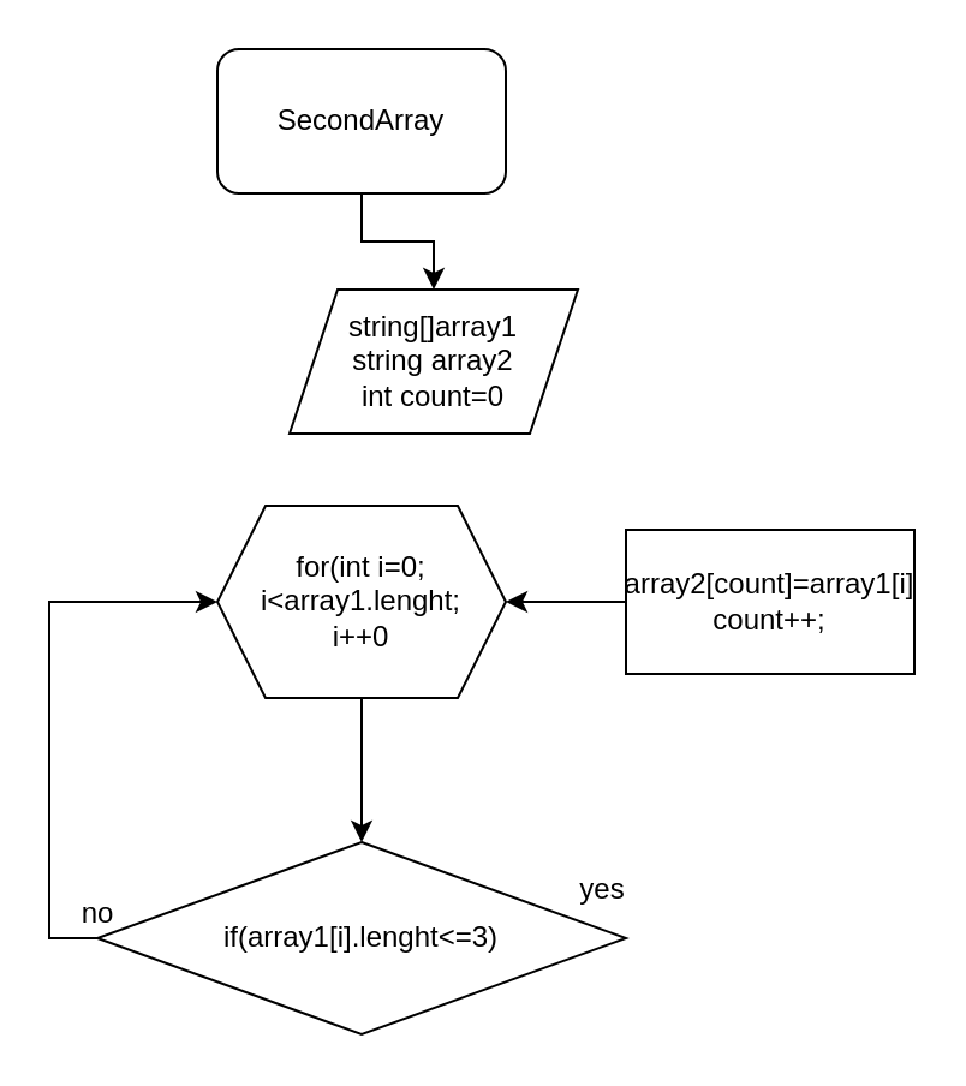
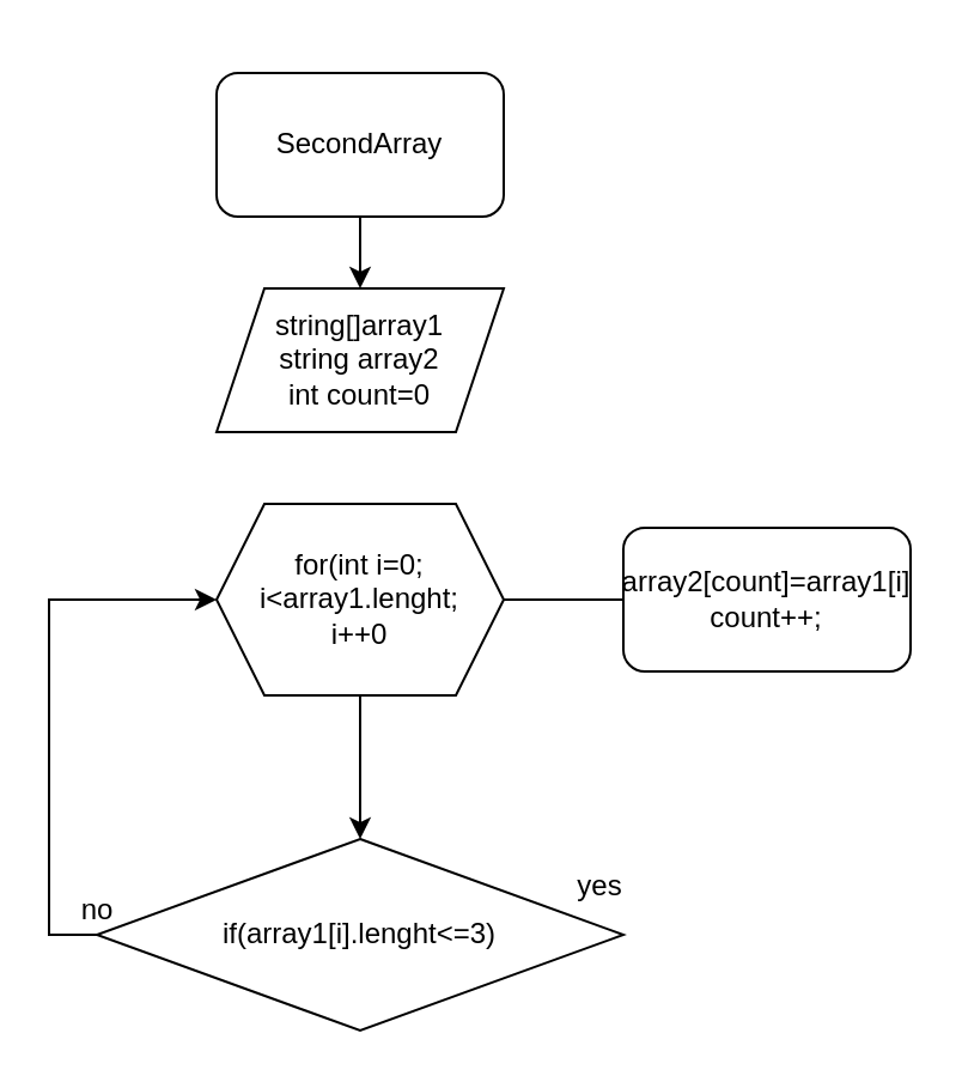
  <mxCell id="0" />
  <mxCell id="1" parent="0" />
  <mxCell id="2" value="" style="edgeStyle=orthogonalEdgeStyle;rounded=0;orthogonalLoop=1;jettySize=auto;html=1;" edge="1" parent="1" source="3" target="4"><mxGeometry relative="1" as="geometry" /></mxCell>
- <mxCell id="3" value="SecondArray" style="rounded=1;whiteSpace=wrap;html=1;" vertex="1" parent="1"><mxGeometry x="90" y="20" width="120" height="60" as="geometry" /></mxCell>
- <mxCell id="4" value="string[]array1&lt;br&gt;string array2&lt;br&gt;int count=0" style="shape=parallelogram;perimeter=parallelogramPerimeter;whiteSpace=wrap;html=1;fixedSize=1;" vertex="1" parent="1"><mxGeometry x="120" y="120" width="120" height="60" as="geometry" /></mxCell>
+ <mxCell id="3" value="SecondArray" style="rounded=1;whiteSpace=wrap;html=1;" vertex="1" parent="1"><mxGeometry x="90" y="30" width="120" height="60" as="geometry" /></mxCell>
+ <mxCell id="4" value="string[]array1&lt;br&gt;string array2&lt;br&gt;int count=0" style="shape=parallelogram;perimeter=parallelogramPerimeter;whiteSpace=wrap;html=1;fixedSize=1;" vertex="1" parent="1"><mxGeometry x="90" y="120" width="120" height="60" as="geometry" /></mxCell>
  <mxCell id="5" value="" style="edgeStyle=orthogonalEdgeStyle;rounded=0;orthogonalLoop=1;jettySize=auto;html=1;" edge="1" parent="1" source="6" target="8"><mxGeometry relative="1" as="geometry" /></mxCell>
  <mxCell id="6" value="for(int i=0;&lt;br&gt;i&amp;lt;array1.lenght;&lt;br&gt;i++0" style="shape=hexagon;perimeter=hexagonPerimeter2;whiteSpace=wrap;html=1;fixedSize=1;" vertex="1" parent="1"><mxGeometry x="90" y="210" width="120" height="80" as="geometry" /></mxCell>
  <mxCell id="7" style="edgeStyle=orthogonalEdgeStyle;rounded=0;orthogonalLoop=1;jettySize=auto;html=1;exitX=0;exitY=0.5;exitDx=0;exitDy=0;entryX=0;entryY=0.5;entryDx=0;entryDy=0;" edge="1" parent="1" source="8" target="6"><mxGeometry relative="1" as="geometry" /></mxCell>
  <mxCell id="8" value="if(array1[i].lenght&amp;lt;=3)" style="rhombus;whiteSpace=wrap;html=1;" vertex="1" parent="1"><mxGeometry x="40" y="350" width="220" height="80" as="geometry" /></mxCell>
- <mxCell id="9" style="edgeStyle=orthogonalEdgeStyle;rounded=0;orthogonalLoop=1;jettySize=auto;html=1;exitX=0;exitY=0.5;exitDx=0;exitDy=0;entryX=1;entryY=0.5;entryDx=0;entryDy=0;" edge="1" parent="1" source="10" target="6"><mxGeometry relative="1" as="geometry" /></mxCell>
- <mxCell id="10" value="array2[count]=array1[i]&lt;br&gt;count++;" style="whiteSpace=wrap;html=1;" vertex="1" parent="1"><mxGeometry x="260" y="220" width="120" height="60" as="geometry" /></mxCell>
+ <mxCell id="9" style="edgeStyle=orthogonalEdgeStyle;rounded=0;orthogonalLoop=1;jettySize=auto;html=1;exitX=0;exitY=0.5;exitDx=0;exitDy=0;entryX=1;entryY=0.5;entryDx=0;entryDy=0;endArrow=none;" edge="1" parent="1" source="10" target="6"><mxGeometry relative="1" as="geometry" /></mxCell>
+ <mxCell id="10" value="array2[count]=array1[i]&lt;br&gt;count++;" style="whiteSpace=wrap;html=1;rounded=1;" vertex="1" parent="1"><mxGeometry x="260" y="220" width="120" height="60" as="geometry" /></mxCell>
  <mxCell id="11" value="no" style="text;html=1;align=center;verticalAlign=middle;resizable=0;points=[];autosize=1;strokeColor=none;fillColor=none;" vertex="1" parent="1"><mxGeometry x="20" y="365" width="40" height="30" as="geometry" /></mxCell>
  <mxCell id="12" value="yes" style="text;html=1;align=center;verticalAlign=middle;resizable=0;points=[];autosize=1;strokeColor=none;fillColor=none;" vertex="1" parent="1"><mxGeometry x="230" y="355" width="40" height="30" as="geometry" /></mxCell>
